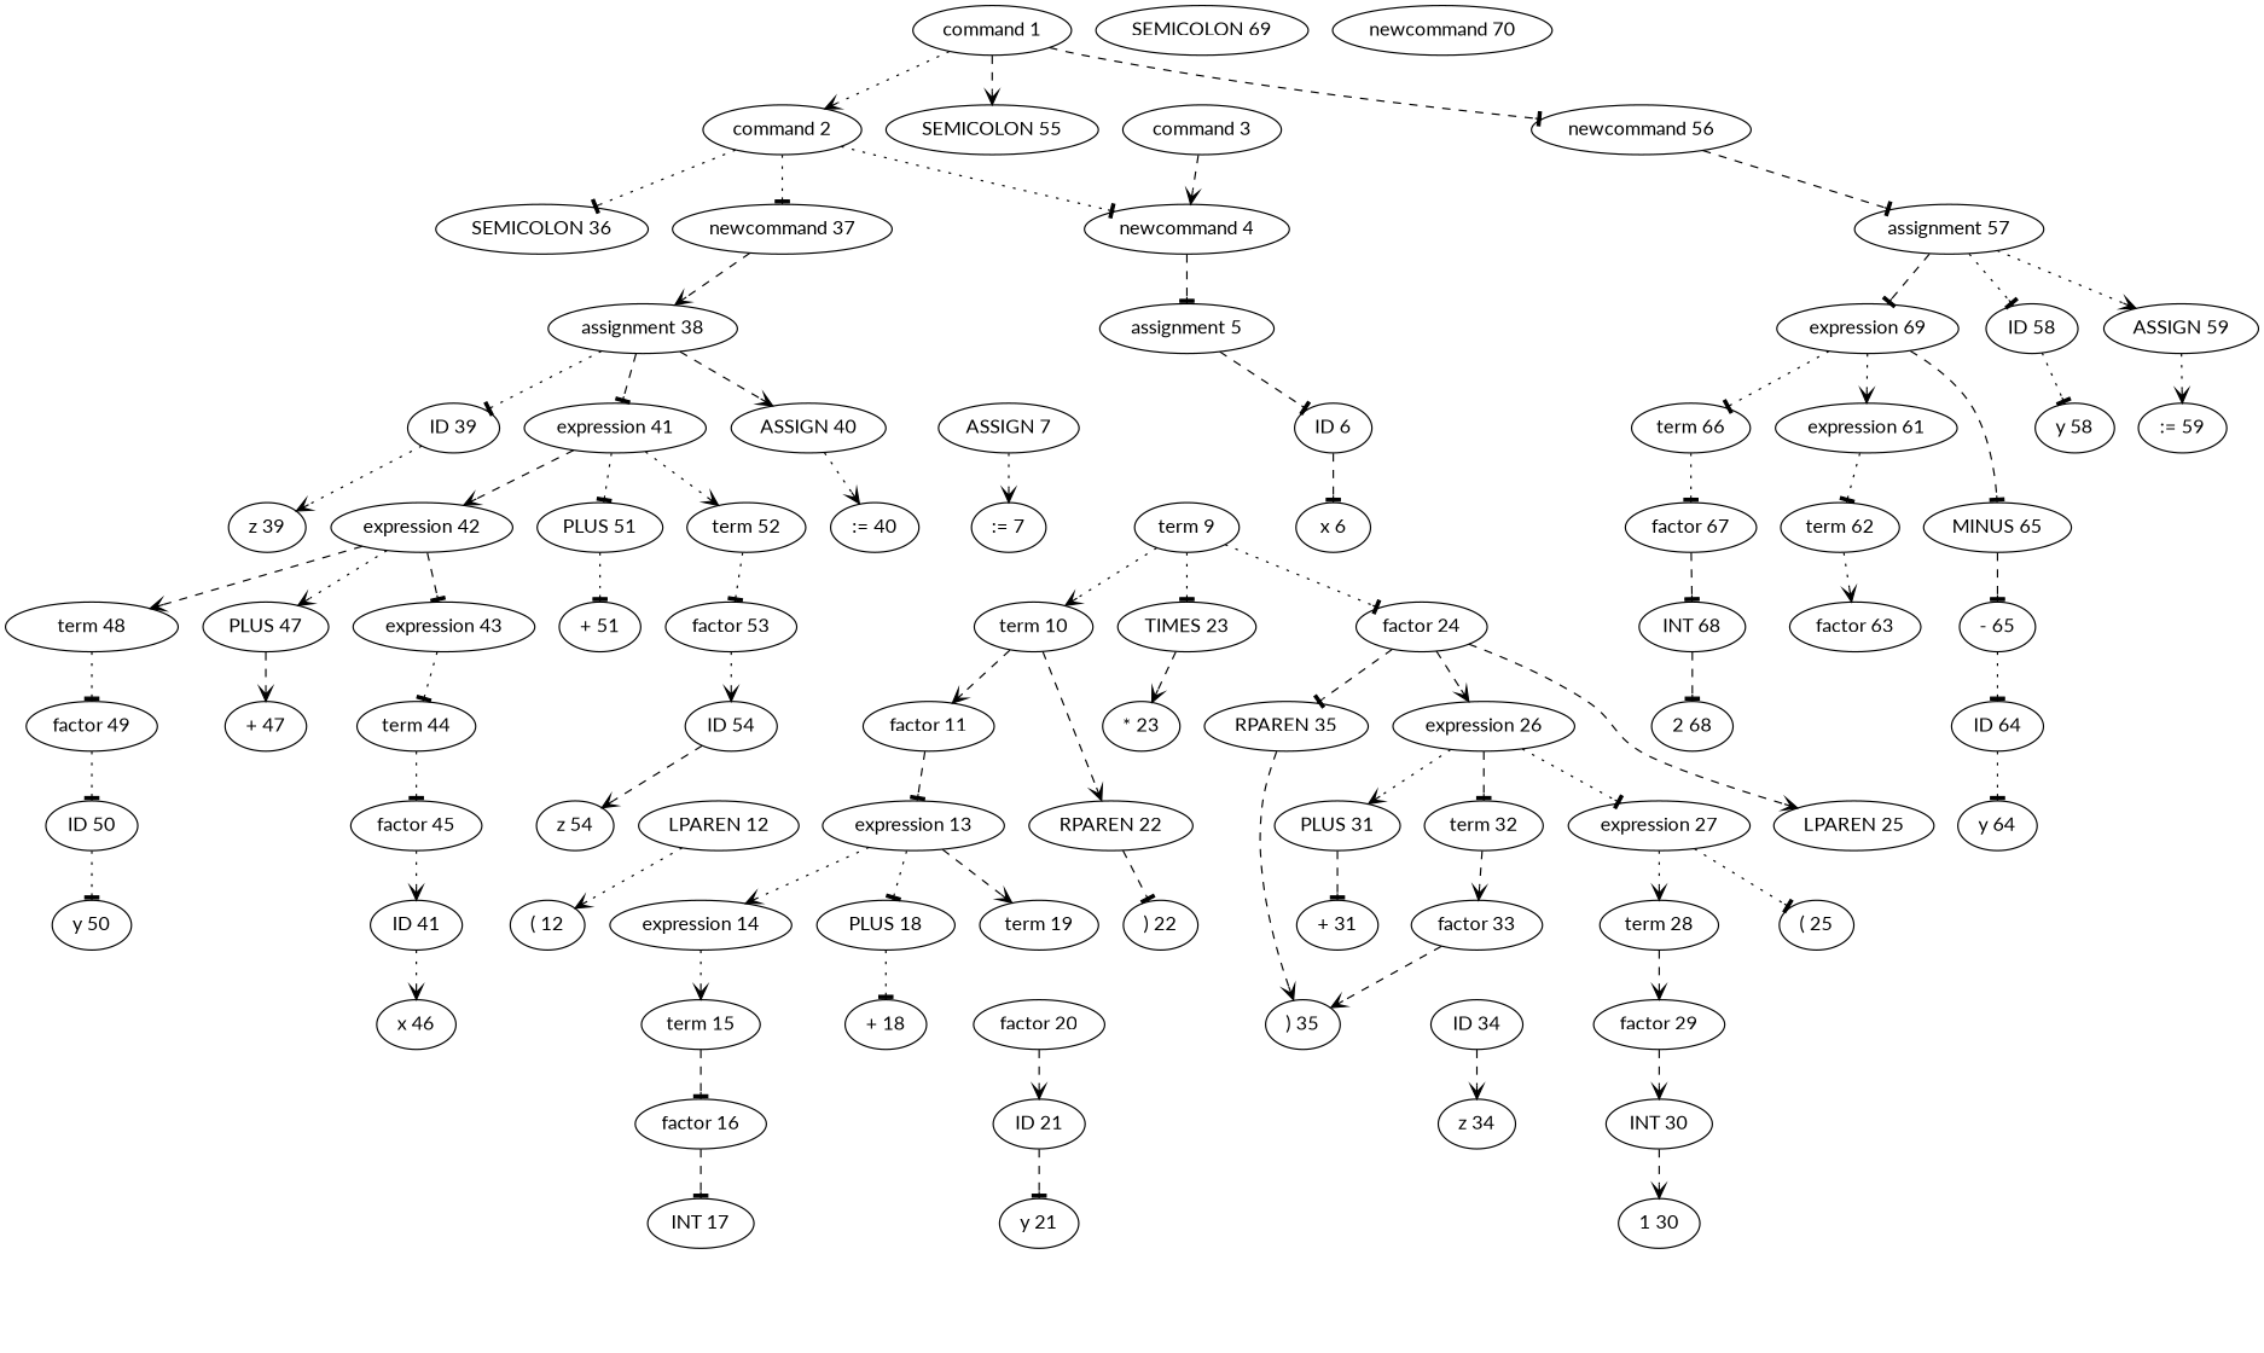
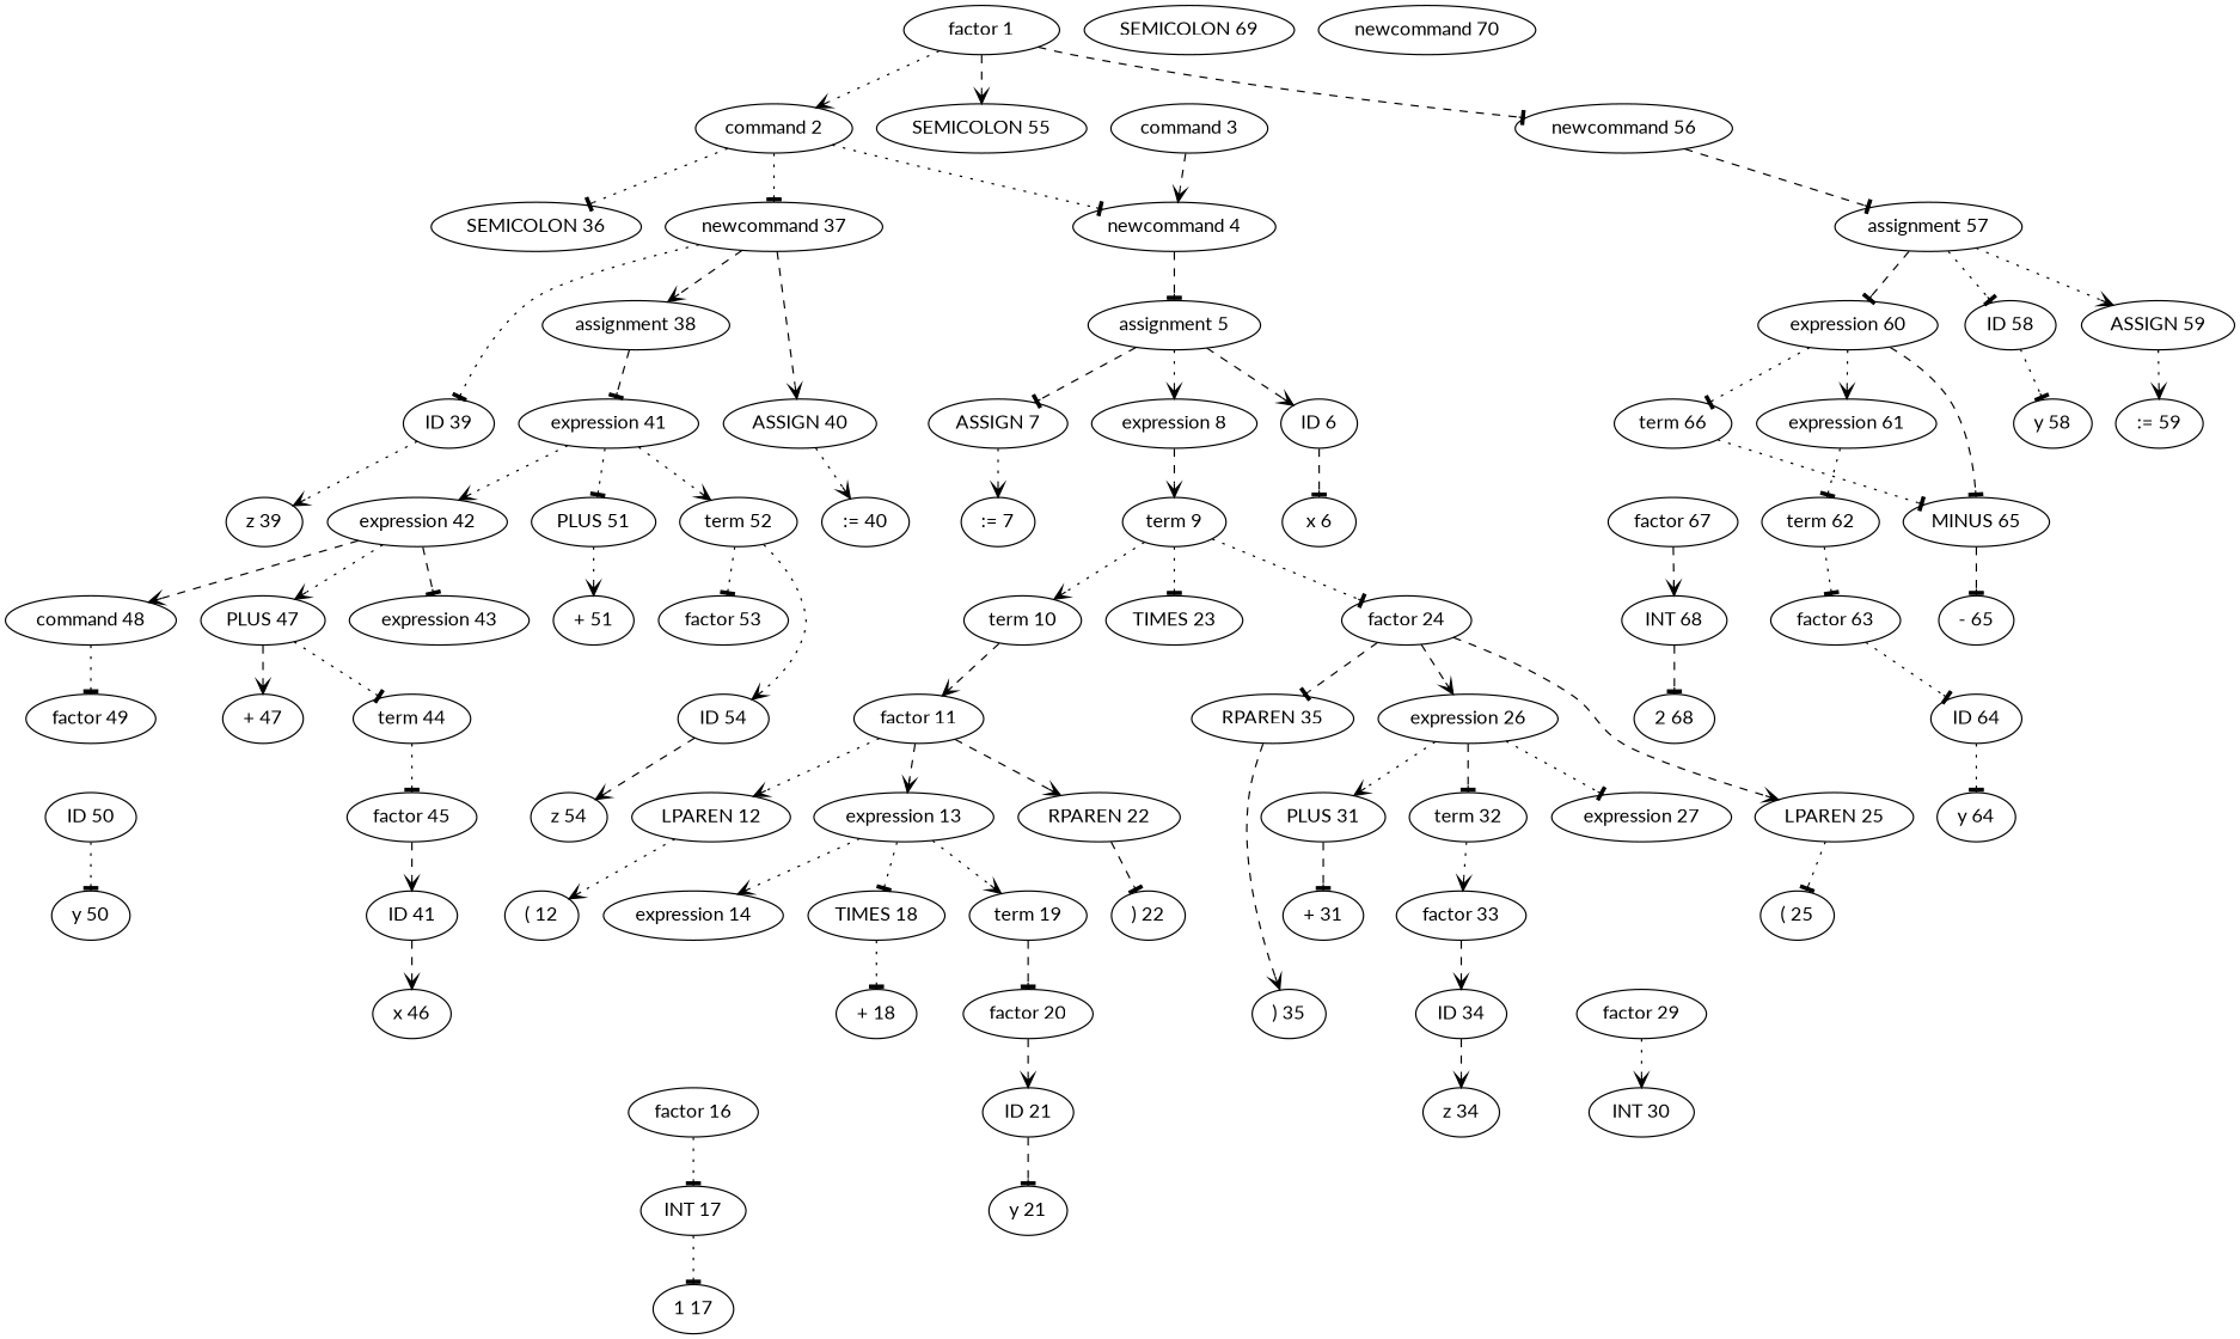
  strict digraph {
    fontname=Lato
    node [fontname=Lato]
    edge [arrowhead=vee fontname=Lato style=dotted]
-   "command 1"
+   "command 1" [label="factor 1"]
    "command 2"
    "SEMICOLON 55"
    "newcommand 56"
    "SEMICOLON 36"
    "newcommand 37"
    "newcommand 4"
    "assignment 57"
    "command 3"
    "assignment 38"
    "assignment 5"
    "ID 6"
    "ASSIGN 7"
+   "expression 8"
    "x 6"
    ":= 7"
    "term 9"
    "term 10"
    "TIMES 23"
    "factor 24"
    "factor 11"
-   "* 23"
    "LPAREN 25"
    "expression 26"
    "RPAREN 35"
    "LPAREN 12"
    "expression 13"
    "RPAREN 22"
    "( 12"
    "expression 14"
-   "PLUS 18"
+   "PLUS 18" [label="TIMES 18"]
    "term 19"
    ") 22"
-   "term 15"
    "+ 18"
    "factor 20"
    "factor 16"
    "INT 17"
+   "1 17"
    "ID 21"
    "y 21"
    "( 25"
    "expression 27"
    "PLUS 31"
    "term 32"
    ") 35"
-   "term 28"
    "+ 31"
    "factor 33"
    "factor 29"
    "INT 30"
-   "1 30"
    "ID 34"
    "z 34"
    "ID 39"
    "ASSIGN 40"
    "expression 41"
    "z 39"
    ":= 40"
    "expression 42"
    "PLUS 51"
    "term 52"
    "expression 43"
    "PLUS 47"
-   "term 48"
+   "term 48" [label="command 48"]
    "+ 51"
    "factor 53"
    "term 44"
    "+ 47"
    "factor 49"
    "factor 45"
    n72 [label="ID 41"]
    "x 46"
    "ID 50"
    "y 50"
    "ID 54"
    "z 54"
    "ID 58"
    "ASSIGN 59"
-   "expression 60" [label="expression 69"]
+   "expression 60"
    "y 58"
    ":= 59"
    "expression 61"
    "MINUS 65"
    "term 66"
    "term 62"
    "- 65"
    "factor 67"
    "factor 63"
    "ID 64"
    "y 64"
    "INT 68"
    "2 68"
    "SEMICOLON 69"
    "newcommand 70"
    "command 1" -> "command 2"
    "command 1" -> "SEMICOLON 55" [style=dashed]
    "command 1" -> "newcommand 56" [arrowhead=tee style=dashed]
    "command 2" -> "SEMICOLON 36" [arrowhead=tee]
    "command 2" -> "newcommand 37" [arrowhead=tee]
    "command 2" -> "newcommand 4" [arrowhead=tee]
    "newcommand 56" -> "assignment 57" [arrowhead=tee style=dashed]
    "newcommand 37" -> "assignment 38" [style=dashed]
    "newcommand 4" -> "assignment 5" [arrowhead=tee style=dashed]
    "assignment 57" -> "ID 58" [arrowhead=tee]
    "assignment 57" -> "ASSIGN 59"
    "assignment 57" -> "expression 60" [arrowhead=tee style=dashed]
    "command 3" -> "newcommand 4" [style=dashed]
-   "assignment 38" -> "ID 39" [arrowhead=tee]
-   "assignment 38" -> "ASSIGN 40" [style=dashed]
+   "newcommand 37" -> "ID 39" [arrowhead=tee]
+   "newcommand 37" -> "ASSIGN 40" [style=dashed]
    "assignment 38" -> "expression 41" [arrowhead=tee style=dashed]
-   "assignment 5" -> "ID 6" [arrowhead=tee style=dashed]
+   "assignment 5" -> "ID 6" [style=dashed]
+   "assignment 5" -> "ASSIGN 7" [arrowhead=tee style=dashed]
+   "assignment 5" -> "expression 8"
    "ID 6" -> "x 6" [arrowhead=tee style=dashed]
    "ASSIGN 7" -> ":= 7"
+   "expression 8" -> "term 9" [style=dashed]
    "term 9" -> "term 10"
    "term 9" -> "TIMES 23" [arrowhead=tee]
    "term 9" -> "factor 24" [arrowhead=tee]
    "term 10" -> "factor 11" [style=dashed]
-   "TIMES 23" -> "* 23" [style=dashed]
    "factor 24" -> "LPAREN 25" [style=dashed]
    "factor 24" -> "expression 26" [style=dashed]
    "factor 24" -> "RPAREN 35" [arrowhead=tee style=dashed]
-   "factor 11" -> "expression 13" [arrowhead=tee style=dashed]
-   "term 10" -> "RPAREN 22" [style=dashed]
-   "expression 27" -> "( 25" [arrowhead=tee]
+   "factor 11" -> "LPAREN 12"
+   "factor 11" -> "expression 13" [style=dashed]
+   "factor 11" -> "RPAREN 22" [style=dashed]
+   "LPAREN 25" -> "( 25" [arrowhead=tee]
    "expression 26" -> "expression 27" [arrowhead=tee]
    "expression 26" -> "PLUS 31"
    "expression 26" -> "term 32" [arrowhead=tee style=dashed]
    "RPAREN 35" -> ") 35" [style=dashed]
    "LPAREN 12" -> "( 12"
    "expression 13" -> "expression 14"
    "expression 13" -> "PLUS 18" [arrowhead=tee]
-   "expression 13" -> "term 19" [style=dashed]
+   "expression 13" -> "term 19"
    "RPAREN 22" -> ") 22" [arrowhead=tee style=dashed]
-   "expression 14" -> "term 15"
    "PLUS 18" -> "+ 18" [arrowhead=tee]
-   "term 15" -> "factor 16" [arrowhead=tee style=dashed]
+   "term 19" -> "factor 20" [arrowhead=tee style=dashed]
    "factor 20" -> "ID 21" [style=dashed]
-   "factor 16" -> "INT 17" [arrowhead=tee style=dashed]
+   "factor 16" -> "INT 17" [arrowhead=tee]
+   "INT 17" -> "1 17" [arrowhead=tee]
    "ID 21" -> "y 21" [arrowhead=tee style=dashed]
-   "expression 27" -> "term 28"
    "PLUS 31" -> "+ 31" [arrowhead=tee style=dashed]
-   "term 32" -> "factor 33" [style=dashed]
-   "term 28" -> "factor 29" [style=dashed]
-   "factor 33" -> ") 35" [style=dashed]
-   "factor 29" -> "INT 30" [style=dashed]
-   "INT 30" -> "1 30" [style=dashed]
+   "term 32" -> "factor 33"
+   "factor 33" -> "ID 34" [style=dashed]
+   "factor 29" -> "INT 30"
    "ID 34" -> "z 34" [style=dashed]
    "ID 39" -> "z 39"
    "ASSIGN 40" -> ":= 40"
-   "expression 41" -> "expression 42" [style=dashed]
+   "expression 41" -> "expression 42"
    "expression 41" -> "PLUS 51" [arrowhead=tee]
    "expression 41" -> "term 52"
    "expression 42" -> "expression 43" [arrowhead=tee style=dashed]
    "expression 42" -> "PLUS 47"
    "expression 42" -> "term 48" [style=dashed]
-   "PLUS 51" -> "+ 51" [arrowhead=tee]
+   "PLUS 51" -> "+ 51"
    "term 52" -> "factor 53" [arrowhead=tee]
-   "expression 43" -> "term 44" [arrowhead=tee]
+   "PLUS 47" -> "term 44" [arrowhead=tee]
    "PLUS 47" -> "+ 47" [style=dashed]
    "term 48" -> "factor 49" [arrowhead=tee]
-   "factor 53" -> "ID 54"
+   "term 52" -> "ID 54"
    "term 44" -> "factor 45" [arrowhead=tee]
-   "factor 49" -> "ID 50" [arrowhead=tee]
-   "factor 45" -> n72
-   n72 -> "x 46"
+   "factor 45" -> n72 [style=dashed]
+   n72 -> "x 46" [style=dashed]
    "ID 50" -> "y 50" [arrowhead=tee]
    "ID 54" -> "z 54" [style=dashed]
    "ID 58" -> "y 58" [arrowhead=tee]
    "ASSIGN 59" -> ":= 59"
    "expression 60" -> "expression 61"
    "expression 60" -> "MINUS 65" [arrowhead=tee style=dashed]
    "expression 60" -> "term 66" [arrowhead=tee]
    "expression 61" -> "term 62" [arrowhead=tee]
    "MINUS 65" -> "- 65" [arrowhead=tee style=dashed]
-   "term 66" -> "factor 67" [arrowhead=tee]
-   "term 62" -> "factor 63"
-   "factor 67" -> "INT 68" [arrowhead=tee style=dashed]
-   "- 65" -> "ID 64" [arrowhead=tee]
+   "term 66" -> "MINUS 65" [arrowhead=tee]
+   "term 62" -> "factor 63" [arrowhead=tee]
+   "factor 67" -> "INT 68" [style=dashed]
+   "factor 63" -> "ID 64" [arrowhead=tee]
    "ID 64" -> "y 64" [arrowhead=tee]
    "INT 68" -> "2 68" [arrowhead=tee style=dashed]
  }
